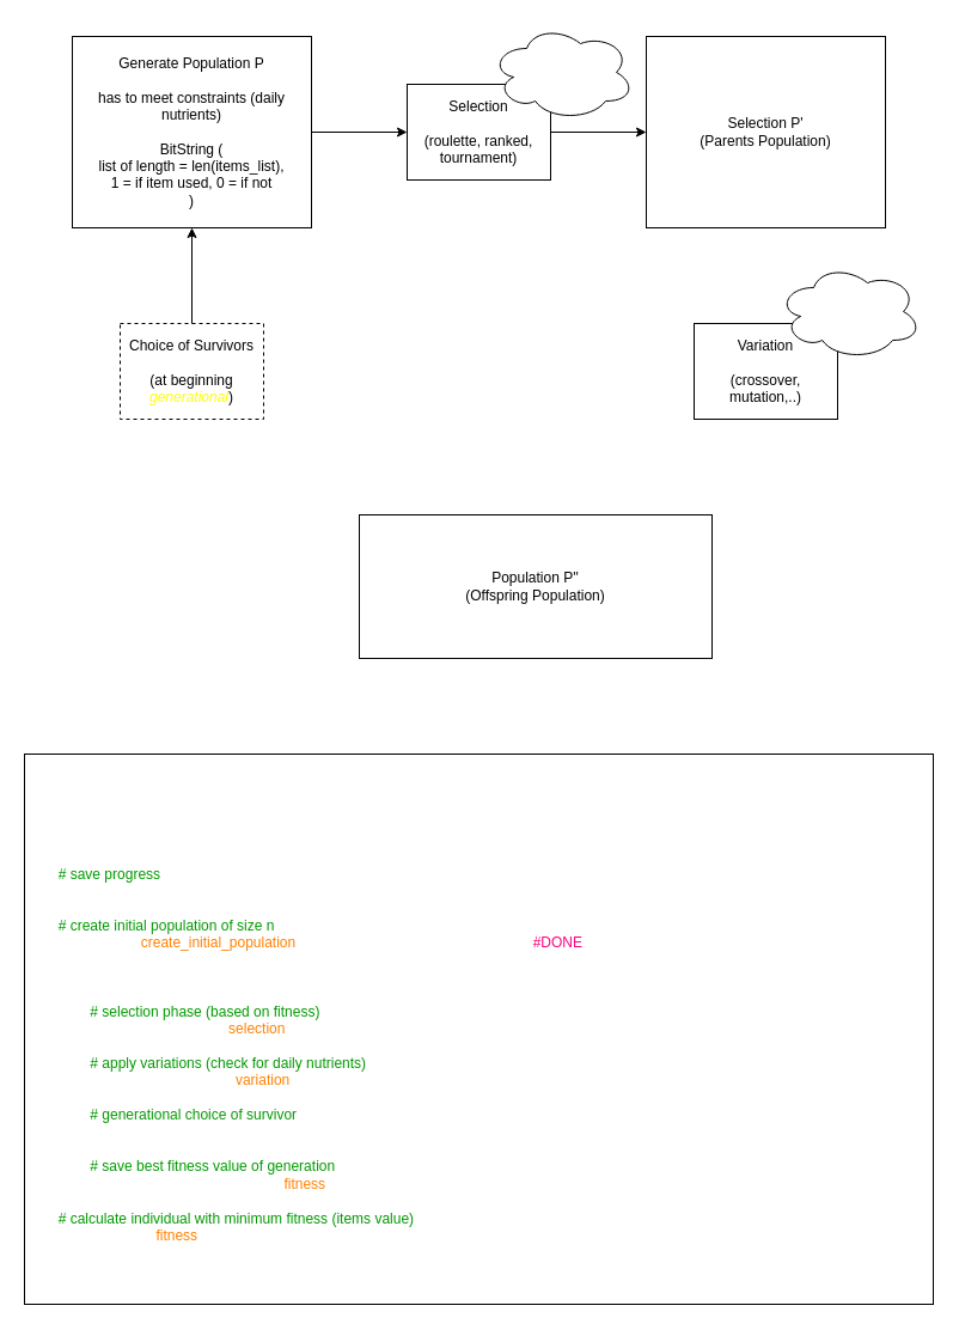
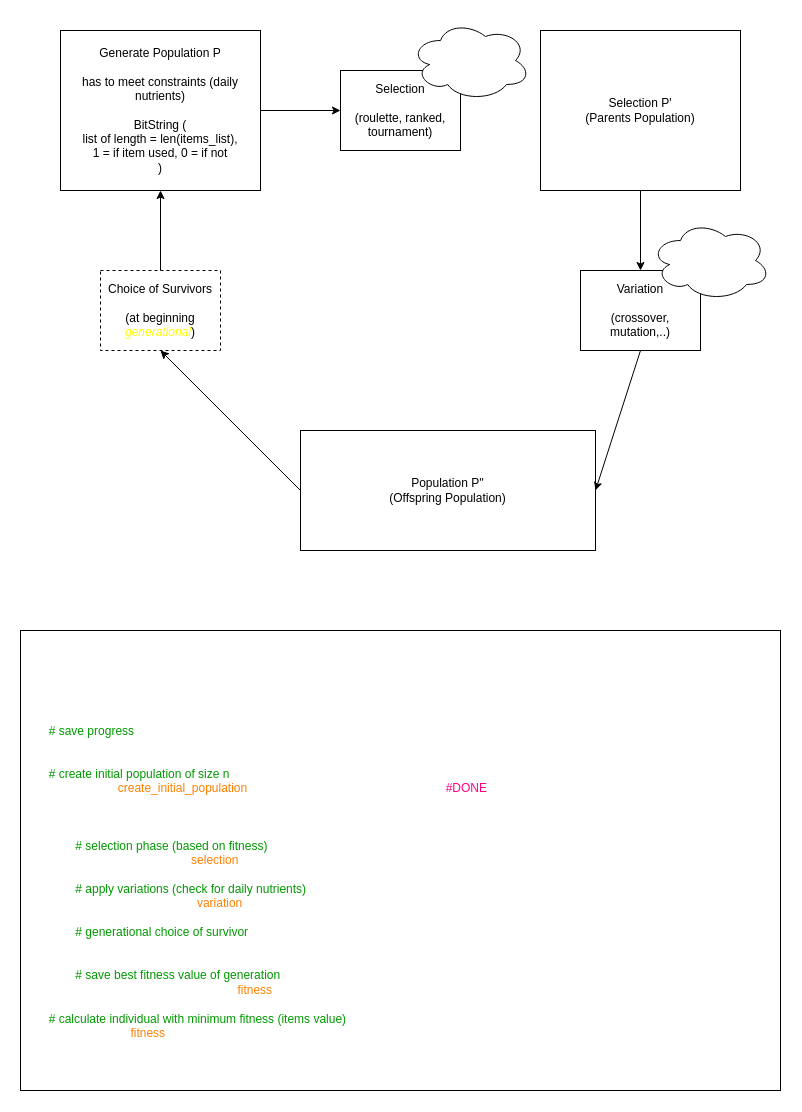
  <mxCell id="0" />
  <mxCell id="1" parent="0" />
  <mxCell id="2" value="Generate Population P&lt;br&gt;&lt;br&gt;has to meet constraints (daily nutrients)&lt;br&gt;&lt;br&gt;BitString (&lt;br&gt;list of length = len(items_list),&lt;br&gt;1 = if item used, 0 = if not&lt;br&gt;)" style="rounded=0;whiteSpace=wrap;html=1;" parent="1" vertex="1"><mxGeometry x="60" y="30" width="200" height="160" as="geometry" /></mxCell>
  <mxCell id="3" value="Selection&lt;br&gt;&lt;br&gt;(roulette, ranked, tournament)" style="rounded=0;whiteSpace=wrap;html=1;" parent="1" vertex="1"><mxGeometry x="340" y="70" width="120" height="80" as="geometry" /></mxCell>
  <mxCell id="4" value="Selection P'&lt;br&gt;(Parents Population)" style="rounded=0;whiteSpace=wrap;html=1;" parent="1" vertex="1"><mxGeometry x="540" y="30" width="200" height="160" as="geometry" /></mxCell>
  <mxCell id="5" value="" style="endArrow=classic;html=1;exitX=1;exitY=0.5;exitDx=0;exitDy=0;entryX=0;entryY=0.5;entryDx=0;entryDy=0;" parent="1" source="2" target="3" edge="1"><mxGeometry width="50" height="50" relative="1" as="geometry"><mxPoint x="540" y="300" as="sourcePoint" /><mxPoint x="590" y="250" as="targetPoint" /></mxGeometry></mxCell>
- <mxCell id="6" value="" style="endArrow=classic;html=1;exitX=1;exitY=0.5;exitDx=0;exitDy=0;entryX=0;entryY=0.5;entryDx=0;entryDy=0;" parent="1" source="3" target="4" edge="1"><mxGeometry width="50" height="50" relative="1" as="geometry"><mxPoint x="540" y="300" as="sourcePoint" /><mxPoint x="590" y="250" as="targetPoint" /></mxGeometry></mxCell>
  <mxCell id="7" value="Variation&lt;br&gt;&lt;br&gt;(crossover, mutation,..)" style="rounded=0;whiteSpace=wrap;html=1;" parent="1" vertex="1"><mxGeometry x="580" y="270" width="120" height="80" as="geometry" /></mxCell>
+ <mxCell id="8" value="" style="endArrow=classic;html=1;exitX=0.5;exitY=1;exitDx=0;exitDy=0;entryX=0.5;entryY=0;entryDx=0;entryDy=0;" parent="1" source="4" target="7" edge="1"><mxGeometry width="50" height="50" relative="1" as="geometry"><mxPoint x="540" y="280" as="sourcePoint" /><mxPoint x="590" y="230" as="targetPoint" /></mxGeometry></mxCell>
  <mxCell id="9" value="Population P''&lt;br&gt;(Offspring Population)" style="rounded=0;whiteSpace=wrap;html=1;" parent="1" vertex="1"><mxGeometry x="300" y="430" width="295" height="120" as="geometry" /></mxCell>
+ <mxCell id="10" value="" style="endArrow=classic;html=1;exitX=0.5;exitY=1;exitDx=0;exitDy=0;entryX=1;entryY=0.5;entryDx=0;entryDy=0;" parent="1" source="7" target="9" edge="1"><mxGeometry width="50" height="50" relative="1" as="geometry"><mxPoint x="440" y="330" as="sourcePoint" /><mxPoint x="490" y="280" as="targetPoint" /></mxGeometry></mxCell>
+ <mxCell id="11" value="" style="endArrow=classic;html=1;exitX=0;exitY=0.5;exitDx=0;exitDy=0;entryX=0.5;entryY=1;entryDx=0;entryDy=0;" parent="1" source="9" target="12" edge="1"><mxGeometry width="50" height="50" relative="1" as="geometry"><mxPoint x="440" y="320" as="sourcePoint" /><mxPoint x="190" y="410" as="targetPoint" /></mxGeometry></mxCell>
  <mxCell id="12" value="Choice of Survivors&lt;br&gt;&lt;br&gt;(at beginning &lt;font color=&quot;#ffff00&quot;&gt;&lt;i&gt;generational&lt;/i&gt;&lt;/font&gt;)" style="rounded=0;whiteSpace=wrap;html=1;dashed=1;" parent="1" vertex="1"><mxGeometry x="100" y="270" width="120" height="80" as="geometry" /></mxCell>
  <mxCell id="13" value="" style="endArrow=classic;html=1;fontColor=#FFFF00;exitX=0.5;exitY=0;exitDx=0;exitDy=0;entryX=0.5;entryY=1;entryDx=0;entryDy=0;" parent="1" source="12" target="2" edge="1"><mxGeometry width="50" height="50" relative="1" as="geometry"><mxPoint x="350" y="300" as="sourcePoint" /><mxPoint x="400" y="250" as="targetPoint" /></mxGeometry></mxCell>
  <mxCell id="14" value="&lt;font color=&quot;#ffffff&quot;&gt;check for&lt;br&gt;constraints&lt;/font&gt;" style="ellipse;shape=cloud;whiteSpace=wrap;html=1;fontColor=#FFFF00;" parent="1" vertex="1"><mxGeometry x="650" y="220" width="120" height="80" as="geometry" /></mxCell>
  <mxCell id="15" value="&lt;font color=&quot;#ffffff&quot;&gt;fitness&lt;br&gt;function&lt;br&gt;needed&lt;/font&gt;" style="ellipse;shape=cloud;whiteSpace=wrap;html=1;fontColor=#FFFF00;" parent="1" vertex="1"><mxGeometry x="410" y="20" width="120" height="80" as="geometry" /></mxCell>
  <mxCell id="16" value="generations = 100&lt;br&gt;population_size = 20&lt;br&gt;&lt;br&gt;def genetic_algorithm(nutrients, commodities, generations, population_size):&lt;br&gt;&lt;br&gt;&lt;span style=&quot;white-space: pre;&quot;&gt;&#09;&lt;/span&gt;&lt;font color=&quot;#009900&quot;&gt;# save progress&lt;/font&gt;&lt;br&gt;&lt;span style=&quot;white-space: pre;&quot;&gt;&#09;&lt;/span&gt;fitness_progress = []&lt;br&gt;&lt;br&gt;&lt;font color=&quot;#009900&quot;&gt;&lt;span style=&quot;white-space: pre;&quot;&gt;&#09;&lt;/span&gt;# create initial population of size n&lt;br&gt;&lt;/font&gt;&lt;span style=&quot;white-space: pre;&quot;&gt;&#09;&lt;/span&gt;population = &lt;font color=&quot;#ff8000&quot;&gt;create_initial_population&lt;/font&gt;(population_size = population_size)&amp;nbsp; &amp;nbsp;&lt;font color=&quot;#ff0080&quot;&gt;#DONE&lt;/font&gt;&lt;br&gt;&lt;br&gt;&lt;span style=&quot;white-space: pre;&quot;&gt;&#09;&lt;/span&gt;for gen in range(generations):&lt;br&gt;&lt;span style=&quot;&quot;&gt;&#09;&lt;span style=&quot;&quot;&gt;&#09;&lt;/span&gt;&lt;br&gt;&lt;/span&gt;&lt;span style=&quot;&quot;&gt;&#09;&lt;/span&gt;&lt;span style=&quot;&quot;&gt;&#09;&lt;/span&gt;&lt;font color=&quot;#009900&quot;&gt;&lt;span style=&quot;white-space: pre;&quot;&gt;&#09;&lt;/span&gt;&lt;span style=&quot;white-space: pre;&quot;&gt;&#09;&lt;/span&gt;# selection phase (based on fitness)&lt;br&gt;&lt;/font&gt;&lt;span style=&quot;&quot;&gt;&#09;&lt;span style=&quot;&quot;&gt;&#09;&lt;/span&gt;&lt;/span&gt;&lt;span style=&quot;white-space: pre;&quot;&gt;&#09;&lt;/span&gt;&lt;span style=&quot;white-space: pre;&quot;&gt;&#09;&lt;/span&gt;parents_population = &lt;font color=&quot;#ff8000&quot;&gt;selection&lt;/font&gt;(population)&lt;br&gt;&lt;br&gt;&lt;span style=&quot;&quot;&gt;&#09;&lt;/span&gt;&lt;span style=&quot;&quot;&gt;&#09;&lt;/span&gt;&lt;font color=&quot;#009900&quot;&gt;&lt;span style=&quot;white-space: pre;&quot;&gt;&#09;&lt;/span&gt;&lt;span style=&quot;white-space: pre;&quot;&gt;&#09;&lt;/span&gt;# apply variations (check for daily nutrients)&lt;br&gt;&lt;/font&gt;&lt;span style=&quot;&quot;&gt;&#09;&lt;span style=&quot;&quot;&gt;&#09;&lt;/span&gt;&lt;/span&gt;&lt;span style=&quot;white-space: pre;&quot;&gt;&#09;&lt;/span&gt;&lt;span style=&quot;white-space: pre;&quot;&gt;&#09;&lt;/span&gt;offspring_population = &lt;font color=&quot;#ff8000&quot;&gt;variation&lt;/font&gt;(parents_population)&lt;br&gt;&lt;span style=&quot;&quot;&gt;&#09;&lt;/span&gt;&lt;span style=&quot;&quot;&gt;&#09;&lt;/span&gt;&lt;br&gt;&lt;span style=&quot;&quot;&gt;&#09;&lt;/span&gt;&lt;span style=&quot;&quot;&gt;&#09;&lt;/span&gt;&lt;font color=&quot;#009900&quot;&gt;&lt;span style=&quot;white-space: pre;&quot;&gt;&#09;&lt;/span&gt;&lt;span style=&quot;white-space: pre;&quot;&gt;&#09;&lt;/span&gt;# generational choice of survivor&lt;br&gt;&lt;/font&gt;&lt;span style=&quot;&quot;&gt;&#09;&lt;/span&gt;&lt;span style=&quot;&quot;&gt;&#09;&lt;/span&gt;&lt;span style=&quot;white-space: pre;&quot;&gt;&#09;&lt;/span&gt;&lt;span style=&quot;white-space: pre;&quot;&gt;&#09;&lt;/span&gt;population = offspring_population&lt;br&gt;&lt;br&gt;&lt;span style=&quot;&quot;&gt;&#09;&lt;/span&gt;&lt;span style=&quot;&quot;&gt;&#09;&lt;/span&gt;&lt;font color=&quot;#009900&quot;&gt;&lt;span style=&quot;white-space: pre;&quot;&gt;&#09;&lt;/span&gt;&lt;span style=&quot;white-space: pre;&quot;&gt;&#09;&lt;/span&gt;# save best fitness value of generation&lt;br&gt;&lt;/font&gt;&lt;span style=&quot;&quot;&gt;&#09;&lt;/span&gt;&lt;span style=&quot;&quot;&gt;&#09;&lt;/span&gt;&lt;span style=&quot;white-space: pre;&quot;&gt;&#09;&lt;/span&gt;&lt;span style=&quot;white-space: pre;&quot;&gt;&#09;&lt;/span&gt;fitness_progress.append(min([&lt;font color=&quot;#ff8000&quot;&gt;fitness&lt;/font&gt;(individual) for individual in population]))&lt;br&gt;&lt;br&gt;&lt;span style=&quot;&quot;&gt;&#09;&lt;/span&gt;&lt;font color=&quot;#009900&quot;&gt;&lt;span style=&quot;white-space: pre;&quot;&gt;&#09;&lt;/span&gt;# calculate individual with minimum fitness (items value)&lt;br&gt;&lt;/font&gt;&lt;span style=&quot;&quot;&gt;&#09;&lt;/span&gt;&lt;span style=&quot;white-space: pre;&quot;&gt;&#09;&lt;/span&gt;solution = min([&lt;font color=&quot;#ff8000&quot;&gt;fitness&lt;/font&gt;(individual) for individual in population])&lt;br&gt;&lt;br&gt;&lt;span style=&quot;&quot;&gt;&#09;&lt;/span&gt;&lt;span style=&quot;white-space: pre;&quot;&gt;&#09;&lt;/span&gt;return f'Min. monetary value: {solution}'&lt;br&gt;&lt;span style=&quot;&quot;&gt;&#09;&lt;/span&gt;" style="rounded=0;whiteSpace=wrap;html=1;fontColor=#FFFFFF;align=left;" parent="1" vertex="1"><mxGeometry x="20" y="630" width="760" height="460" as="geometry" /></mxCell>
